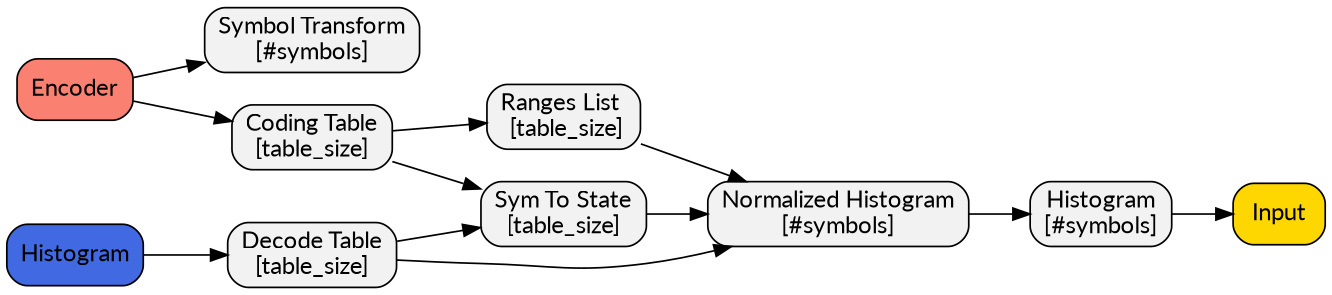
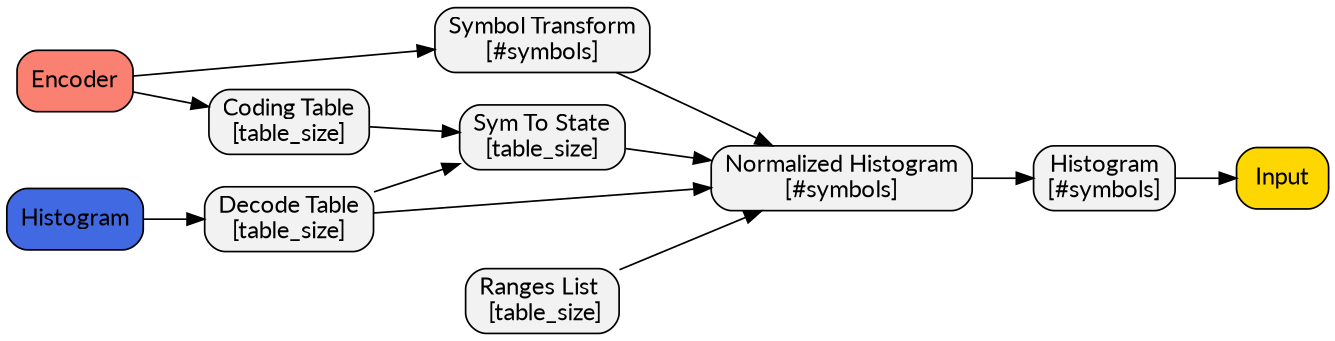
  digraph {
    fontname=Lato
    rankdir=LR
    node [fillcolor=gray95 fontname=Lato shape=Mrecord style=filled]
    edge [fontname=Lato]
    Input [fillcolor=gold]
    n2 [label="Histogram\n[#symbols]"]
    n3 [label="Normalized Histogram\n[#symbols]"]
    n4 [label="Symbol Transform\n[#symbols]"]
    n5 [label="Sym To State\n[table_size]"]
    n6 [label="Ranges List \n [table_size]"]
    n7 [label="Coding Table\n[table_size]"]
    n8 [label="Decode Table\n[table_size]"]
    Encoder [fillcolor=salmon]
    n10 [fillcolor=royalblue label=Histogram]
    n2 -> Input
    n3 -> n2
+   n4 -> n3
    n5 -> n3
    n6 -> n3
    n7 -> n5
-   n7 -> n6
    n8 -> n3
    n8 -> n5
    Encoder -> n4
    Encoder -> n7
    n10 -> n8
  }
